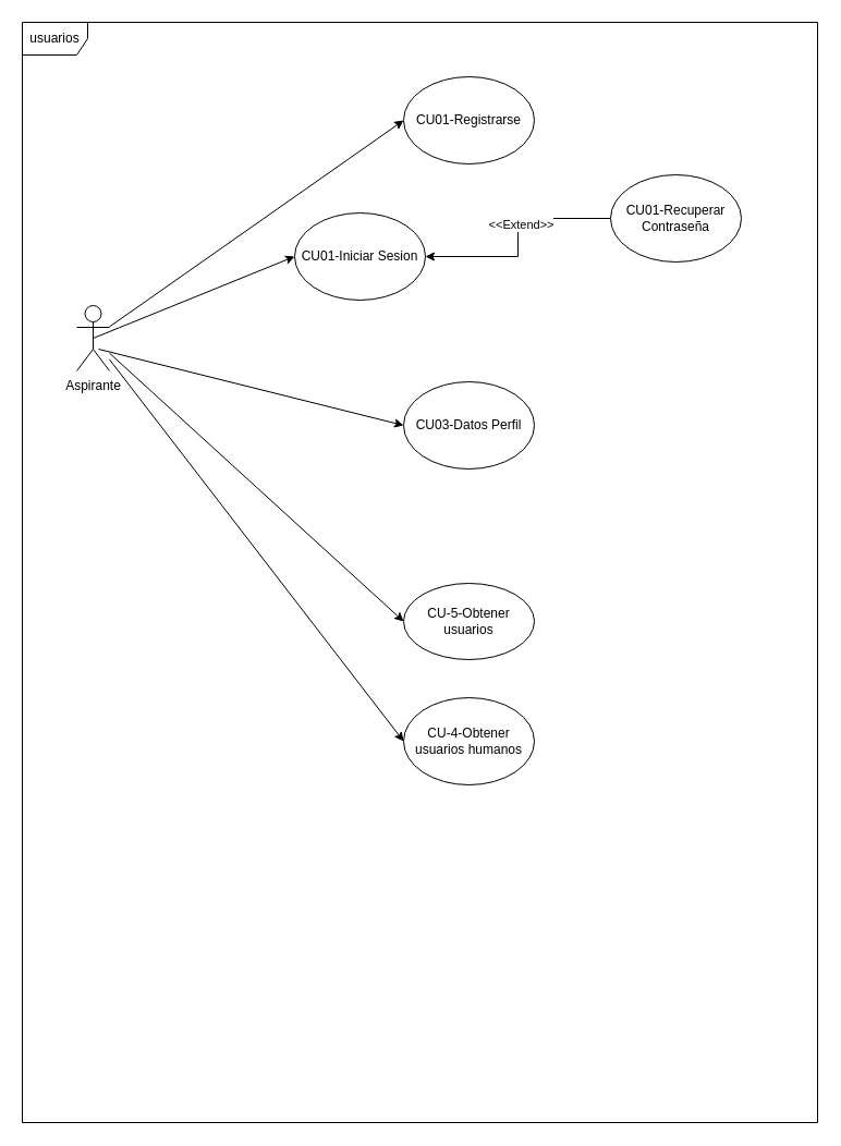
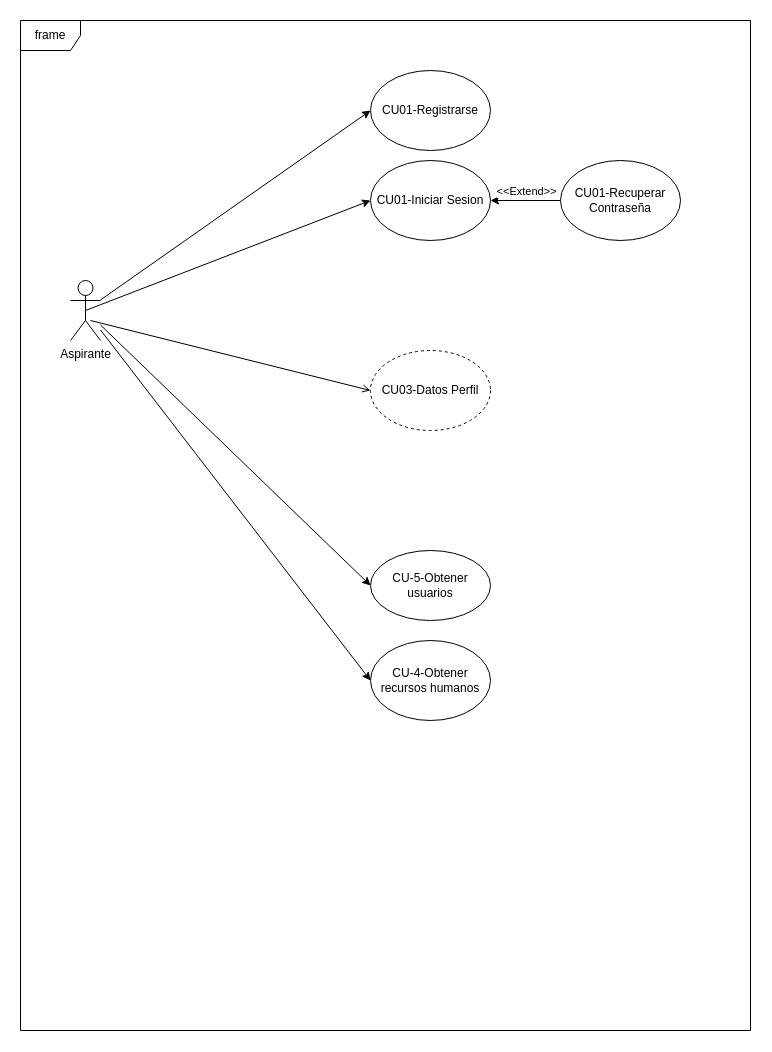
  <mxCell id="0" />
  <mxCell id="1" parent="0" />
- <mxCell id="2" value="usuarios" style="shape=umlFrame;whiteSpace=wrap;html=1;pointerEvents=0;" parent="1" vertex="1"><mxGeometry x="20" y="20" width="730" height="1010" as="geometry" /></mxCell>
+ <mxCell id="2" value="frame" style="shape=umlFrame;whiteSpace=wrap;html=1;pointerEvents=0;" parent="1" vertex="1"><mxGeometry x="20" y="20" width="730" height="1010" as="geometry" /></mxCell>
  <mxCell id="3" value="Aspirante" style="shape=umlActor;verticalLabelPosition=bottom;verticalAlign=top;html=1;outlineConnect=0;" parent="1" vertex="1"><mxGeometry x="70" y="280" width="30" height="60" as="geometry" /></mxCell>
- <mxCell id="4" value="CU01-Iniciar Sesion" style="ellipse;whiteSpace=wrap;html=1;" parent="1" vertex="1"><mxGeometry x="270" y="195" width="120" height="80" as="geometry" /></mxCell>
- <mxCell id="5" value="CU-5-Obtener usuarios" style="ellipse;whiteSpace=wrap;html=1;" parent="1" vertex="1"><mxGeometry x="370" y="535" width="120" height="70" as="geometry" /></mxCell>
+ <mxCell id="4" value="CU01-Iniciar Sesion" style="ellipse;whiteSpace=wrap;html=1;" parent="1" vertex="1"><mxGeometry x="370" y="160" width="120" height="80" as="geometry" /></mxCell>
+ <mxCell id="5" value="CU-5-Obtener usuarios" style="ellipse;whiteSpace=wrap;html=1;" parent="1" vertex="1"><mxGeometry x="370" y="550" width="120" height="70" as="geometry" /></mxCell>
  <mxCell id="6" style="edgeStyle=orthogonalEdgeStyle;rounded=0;orthogonalLoop=1;jettySize=auto;html=1;entryX=1;entryY=0.5;entryDx=0;entryDy=0;" parent="1" source="8" target="4" edge="1"><mxGeometry relative="1" as="geometry" /></mxCell>
  <mxCell id="7" value="&amp;lt;&amp;lt;Extend&amp;gt;&amp;gt;" style="edgeLabel;html=1;align=center;verticalAlign=middle;resizable=0;points=[];" parent="6" vertex="1" connectable="0"><mxGeometry x="-0.004" y="2" relative="1" as="geometry"><mxPoint y="-12" as="offset" /></mxGeometry></mxCell>
  <mxCell id="8" value="CU01-Recuperar Contraseña" style="ellipse;whiteSpace=wrap;html=1;" parent="1" vertex="1"><mxGeometry x="560" y="160" width="120" height="80" as="geometry" /></mxCell>
- <mxCell id="9" value="CU03-Datos Perfil" style="ellipse;whiteSpace=wrap;html=1;" parent="1" vertex="1"><mxGeometry x="370" y="350" width="120" height="80" as="geometry" /></mxCell>
- <mxCell id="10" value="CU-4-Obtener usuarios humanos" style="ellipse;whiteSpace=wrap;html=1;" parent="1" vertex="1"><mxGeometry x="370" y="640" width="120" height="80" as="geometry" /></mxCell>
+ <mxCell id="9" value="CU03-Datos Perfil" style="ellipse;whiteSpace=wrap;html=1;dashed=1;" parent="1" vertex="1"><mxGeometry x="370" y="350" width="120" height="80" as="geometry" /></mxCell>
+ <mxCell id="10" value="CU-4-Obtener recursos humanos" style="ellipse;whiteSpace=wrap;html=1;" parent="1" vertex="1"><mxGeometry x="370" y="640" width="120" height="80" as="geometry" /></mxCell>
  <mxCell id="11" value="" style="endArrow=classic;html=1;rounded=0;entryX=0;entryY=0.5;entryDx=0;entryDy=0;exitX=0.5;exitY=0.5;exitDx=0;exitDy=0;exitPerimeter=0;" parent="1" target="4" edge="1" source="3"><mxGeometry width="50" height="50" relative="1" as="geometry"><mxPoint x="250" y="1480" as="sourcePoint" /><mxPoint x="1300" y="1250" as="targetPoint" /></mxGeometry></mxCell>
- <mxCell id="12" value="" style="endArrow=classic;html=1;rounded=0;entryX=0;entryY=0.5;entryDx=0;entryDy=0;exitX=0.667;exitY=0.667;exitDx=0;exitDy=0;exitPerimeter=0;" parent="1" target="9" edge="1" source="3"><mxGeometry width="50" height="50" relative="1" as="geometry"><mxPoint x="110" y="1040" as="sourcePoint" /><mxPoint x="1300" y="1250" as="targetPoint" /></mxGeometry></mxCell>
+ <mxCell id="12" value="" style="endArrow=open;html=1;rounded=0;entryX=0;entryY=0.5;entryDx=0;entryDy=0;exitX=0.667;exitY=0.667;exitDx=0;exitDy=0;exitPerimeter=0;" parent="1" target="9" edge="1" source="3"><mxGeometry width="50" height="50" relative="1" as="geometry"><mxPoint x="110" y="1040" as="sourcePoint" /><mxPoint x="1300" y="1250" as="targetPoint" /></mxGeometry></mxCell>
  <mxCell id="13" value="" style="endArrow=classic;html=1;rounded=0;entryX=0;entryY=0.5;entryDx=0;entryDy=0;" parent="1" source="3" target="10" edge="1"><mxGeometry width="50" height="50" relative="1" as="geometry"><mxPoint x="260" y="1620" as="sourcePoint" /><mxPoint x="770" y="1940" as="targetPoint" /></mxGeometry></mxCell>
  <mxCell id="14" value="" style="endArrow=classic;html=1;rounded=0;entryX=0;entryY=0.5;entryDx=0;entryDy=0;" parent="1" source="3" target="5" edge="1"><mxGeometry width="50" height="50" relative="1" as="geometry"><mxPoint x="260" y="1630" as="sourcePoint" /><mxPoint x="770" y="1930" as="targetPoint" /></mxGeometry></mxCell>
  <mxCell id="15" value="CU01-Registrarse" style="ellipse;whiteSpace=wrap;html=1;" parent="1" vertex="1"><mxGeometry x="370" y="70" width="120" height="80" as="geometry" /></mxCell>
  <mxCell id="16" value="" style="endArrow=classic;html=1;rounded=0;entryX=0;entryY=0.5;entryDx=0;entryDy=0;" parent="1" source="3" edge="1" target="15"><mxGeometry width="50" height="50" relative="1" as="geometry"><mxPoint x="260" y="1420" as="sourcePoint" /><mxPoint x="750" y="670" as="targetPoint" /></mxGeometry></mxCell>
  <mxCell id="17" style="edgeStyle=orthogonalEdgeStyle;rounded=0;orthogonalLoop=1;jettySize=auto;html=1;exitX=0.5;exitY=1;exitDx=0;exitDy=0;" edge="1" parent="1" source="15" target="15"><mxGeometry relative="1" as="geometry" /></mxCell>
